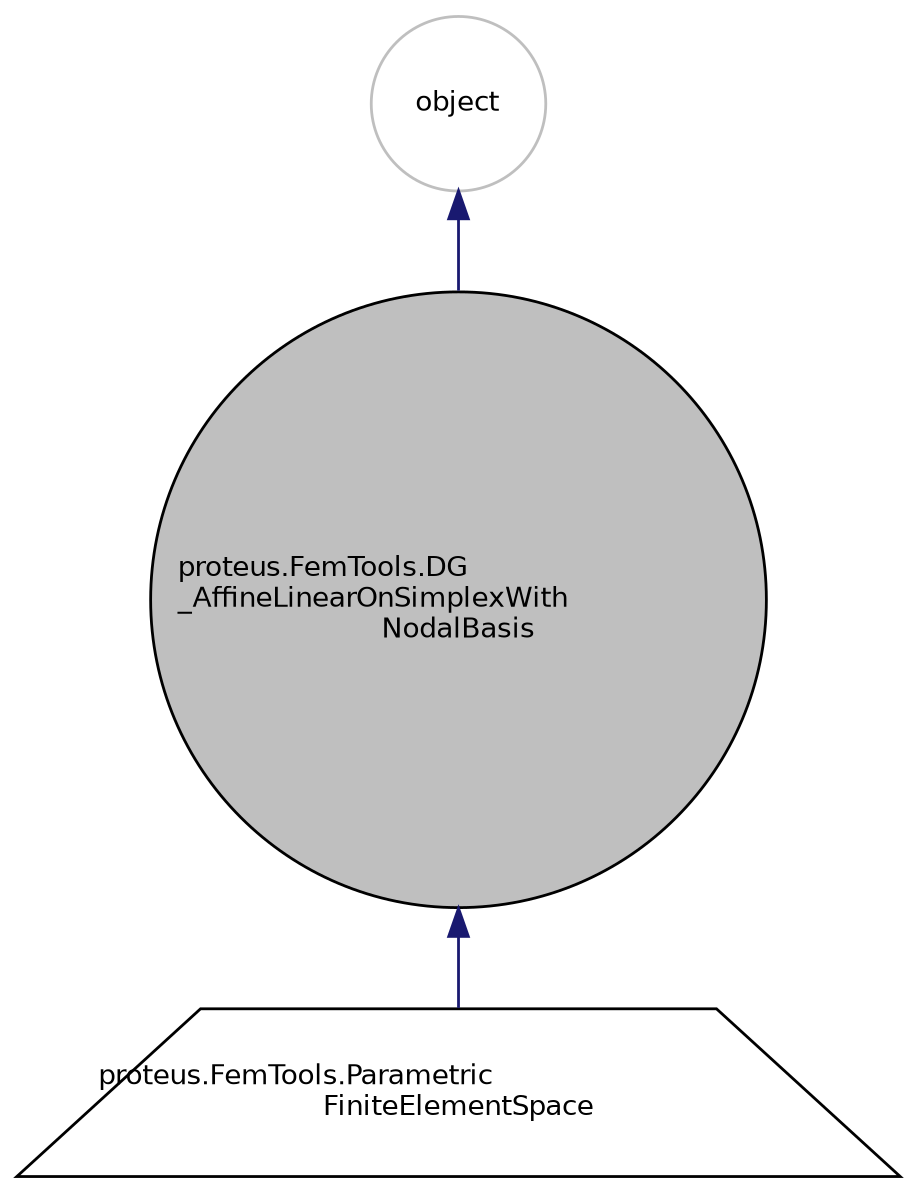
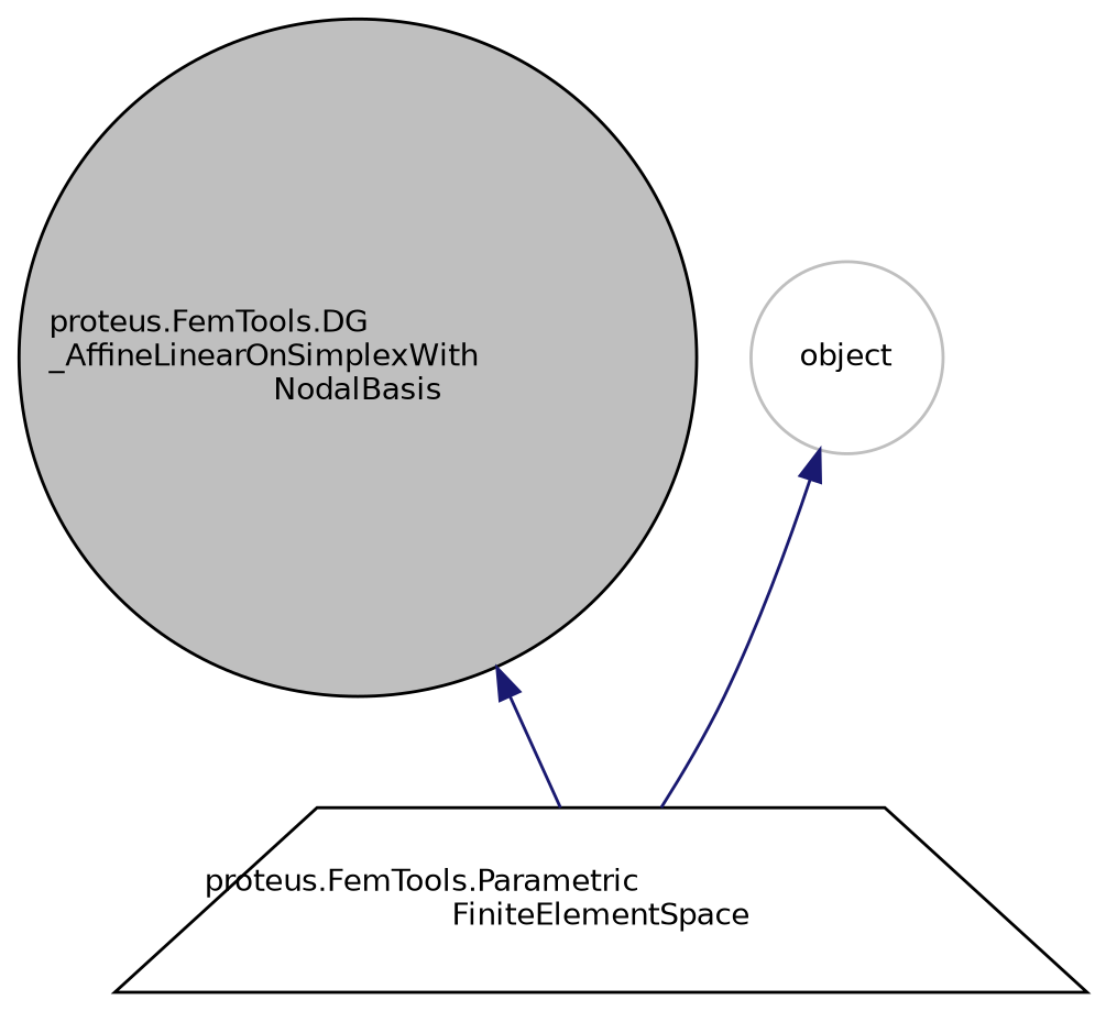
  digraph {
    node [color=black fillcolor=white fontname=Helvetica fontsize=10 shape=circle style=filled]
    edge [color=midnightblue dir=back fontname=Helvetica fontsize=10 labelfontname=Helvetica labelfontsize=10 style=solid]
    n1 [fillcolor=grey75 fontcolor=black height=0.2 label="proteus.FemTools.DG\l_AffineLinearOnSimplexWith\lNodalBasis" width=0.4]
    n2 [height=0.2 label="proteus.FemTools.Parametric\lFiniteElementSpace" shape=trapezium width=0.4]
    n3 [color=grey75 height=0.2 label=object width=0.4]
    n1 -> n2
-   n3 -> n1
+   n3 -> n2
  }
